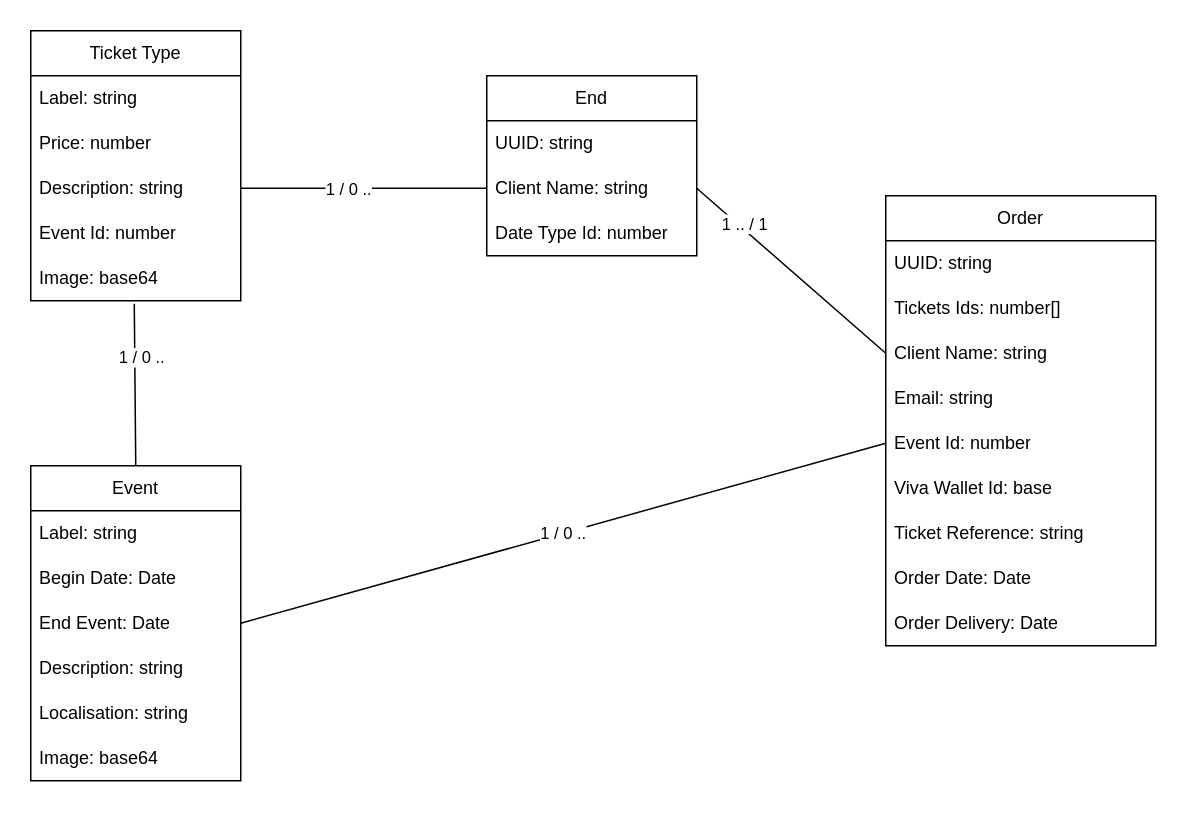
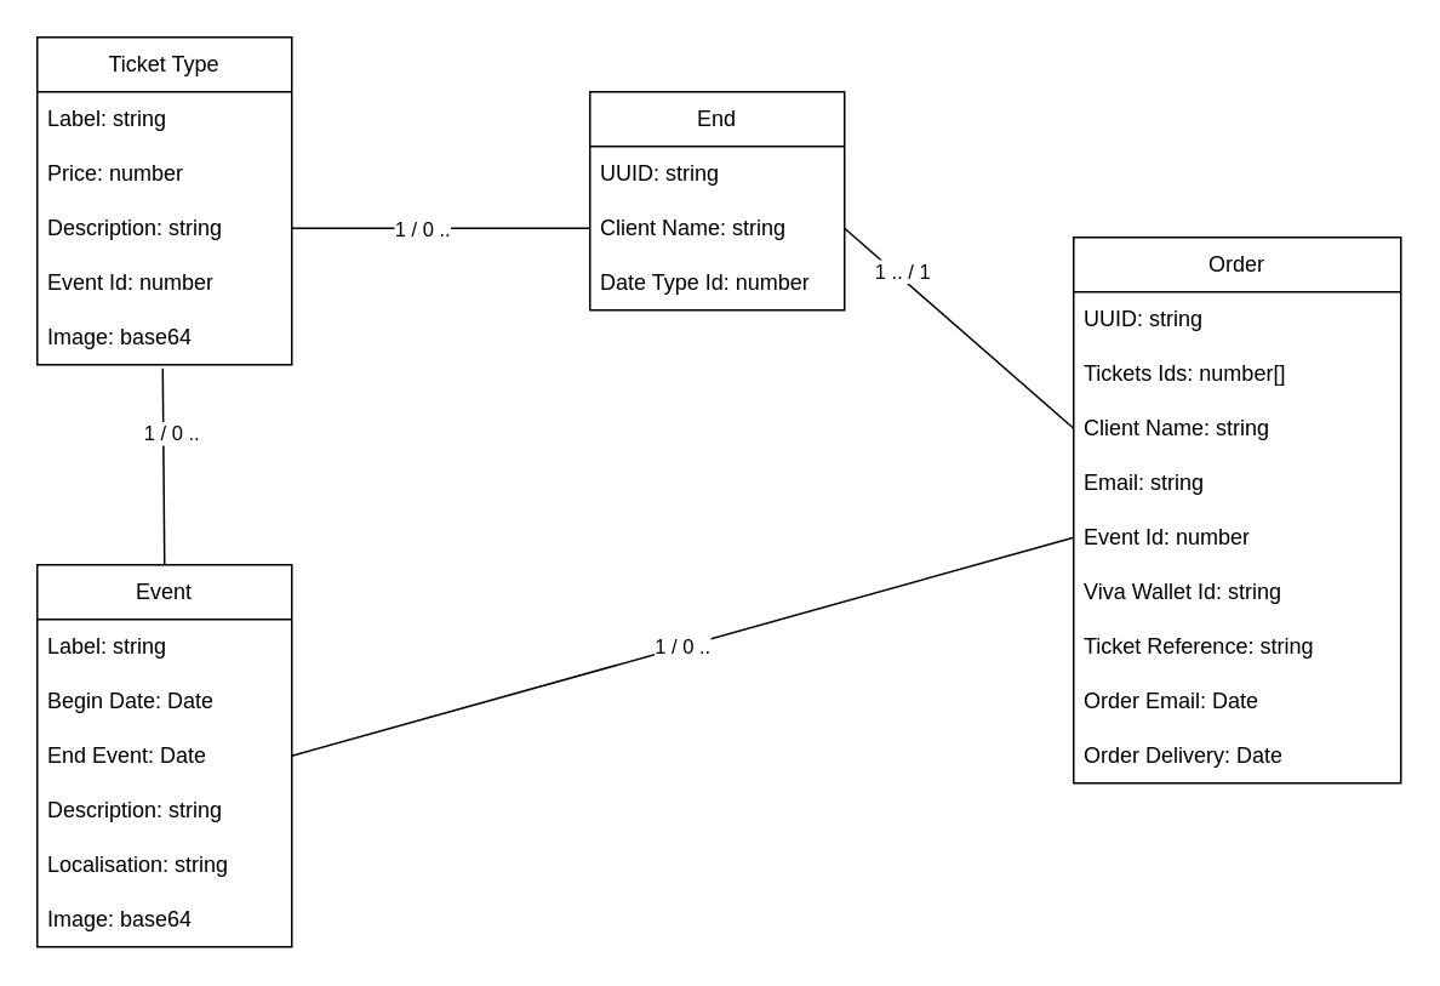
  <mxCell id="0" />
  <mxCell id="1" parent="0" />
  <mxCell id="2" value="End" style="swimlane;fontStyle=0;childLayout=stackLayout;horizontal=1;startSize=30;horizontalStack=0;resizeParent=1;resizeParentMax=0;resizeLast=0;collapsible=1;marginBottom=0;whiteSpace=wrap;html=1;" vertex="1" parent="1"><mxGeometry x="324" y="50" width="140" height="120" as="geometry" /></mxCell>
  <mxCell id="3" value="UUID: string" style="text;strokeColor=none;fillColor=none;align=left;verticalAlign=middle;spacingLeft=4;spacingRight=4;overflow=hidden;points=[[0,0.5],[1,0.5]];portConstraint=eastwest;rotatable=0;whiteSpace=wrap;html=1;" vertex="1" parent="2"><mxGeometry y="30" width="140" height="30" as="geometry" /></mxCell>
  <mxCell id="4" value="Client Name: string" style="text;strokeColor=none;fillColor=none;align=left;verticalAlign=middle;spacingLeft=4;spacingRight=4;overflow=hidden;points=[[0,0.5],[1,0.5]];portConstraint=eastwest;rotatable=0;whiteSpace=wrap;html=1;" vertex="1" parent="2"><mxGeometry y="60" width="140" height="30" as="geometry" /></mxCell>
  <mxCell id="5" value="Date Type Id: number" style="text;strokeColor=none;fillColor=none;align=left;verticalAlign=middle;spacingLeft=4;spacingRight=4;overflow=hidden;points=[[0,0.5],[1,0.5]];portConstraint=eastwest;rotatable=0;whiteSpace=wrap;html=1;" vertex="1" parent="2"><mxGeometry y="90" width="140" height="30" as="geometry" /></mxCell>
  <mxCell id="6" value="Ticket Type" style="swimlane;fontStyle=0;childLayout=stackLayout;horizontal=1;startSize=30;horizontalStack=0;resizeParent=1;resizeParentMax=0;resizeLast=0;collapsible=1;marginBottom=0;whiteSpace=wrap;html=1;" vertex="1" parent="1"><mxGeometry x="20" y="20" width="140" height="180" as="geometry" /></mxCell>
  <mxCell id="7" value="Label: string" style="text;strokeColor=none;fillColor=none;align=left;verticalAlign=middle;spacingLeft=4;spacingRight=4;overflow=hidden;points=[[0,0.5],[1,0.5]];portConstraint=eastwest;rotatable=0;whiteSpace=wrap;html=1;" vertex="1" parent="6"><mxGeometry y="30" width="140" height="30" as="geometry" /></mxCell>
  <mxCell id="8" value="Price: number" style="text;strokeColor=none;fillColor=none;align=left;verticalAlign=middle;spacingLeft=4;spacingRight=4;overflow=hidden;points=[[0,0.5],[1,0.5]];portConstraint=eastwest;rotatable=0;whiteSpace=wrap;html=1;" vertex="1" parent="6"><mxGeometry y="60" width="140" height="30" as="geometry" /></mxCell>
  <mxCell id="9" value="Description: string" style="text;strokeColor=none;fillColor=none;align=left;verticalAlign=middle;spacingLeft=4;spacingRight=4;overflow=hidden;points=[[0,0.5],[1,0.5]];portConstraint=eastwest;rotatable=0;whiteSpace=wrap;html=1;" vertex="1" parent="6"><mxGeometry y="90" width="140" height="30" as="geometry" /></mxCell>
  <mxCell id="10" value="&lt;div&gt;Event Id: number&lt;/div&gt;" style="text;strokeColor=none;fillColor=none;align=left;verticalAlign=middle;spacingLeft=4;spacingRight=4;overflow=hidden;points=[[0,0.5],[1,0.5]];portConstraint=eastwest;rotatable=0;whiteSpace=wrap;html=1;" vertex="1" parent="6"><mxGeometry y="120" width="140" height="30" as="geometry" /></mxCell>
  <mxCell id="11" value="Image: base64" style="text;strokeColor=none;fillColor=none;align=left;verticalAlign=middle;spacingLeft=4;spacingRight=4;overflow=hidden;points=[[0,0.5],[1,0.5]];portConstraint=eastwest;rotatable=0;whiteSpace=wrap;html=1;" vertex="1" parent="6"><mxGeometry y="150" width="140" height="30" as="geometry" /></mxCell>
  <mxCell id="12" value="Event" style="swimlane;fontStyle=0;childLayout=stackLayout;horizontal=1;startSize=30;horizontalStack=0;resizeParent=1;resizeParentMax=0;resizeLast=0;collapsible=1;marginBottom=0;whiteSpace=wrap;html=1;" vertex="1" parent="1"><mxGeometry x="20" y="310" width="140" height="210" as="geometry" /></mxCell>
  <mxCell id="13" value="Label: string" style="text;strokeColor=none;fillColor=none;align=left;verticalAlign=middle;spacingLeft=4;spacingRight=4;overflow=hidden;points=[[0,0.5],[1,0.5]];portConstraint=eastwest;rotatable=0;whiteSpace=wrap;html=1;" vertex="1" parent="12"><mxGeometry y="30" width="140" height="30" as="geometry" /></mxCell>
  <mxCell id="14" value="Begin Date: Date" style="text;strokeColor=none;fillColor=none;align=left;verticalAlign=middle;spacingLeft=4;spacingRight=4;overflow=hidden;points=[[0,0.5],[1,0.5]];portConstraint=eastwest;rotatable=0;whiteSpace=wrap;html=1;" vertex="1" parent="12"><mxGeometry y="60" width="140" height="30" as="geometry" /></mxCell>
  <mxCell id="15" value="End Event: Date" style="text;strokeColor=none;fillColor=none;align=left;verticalAlign=middle;spacingLeft=4;spacingRight=4;overflow=hidden;points=[[0,0.5],[1,0.5]];portConstraint=eastwest;rotatable=0;whiteSpace=wrap;html=1;" vertex="1" parent="12"><mxGeometry y="90" width="140" height="30" as="geometry" /></mxCell>
  <mxCell id="16" value="Description: string" style="text;strokeColor=none;fillColor=none;align=left;verticalAlign=middle;spacingLeft=4;spacingRight=4;overflow=hidden;points=[[0,0.5],[1,0.5]];portConstraint=eastwest;rotatable=0;whiteSpace=wrap;html=1;" vertex="1" parent="12"><mxGeometry y="120" width="140" height="30" as="geometry" /></mxCell>
  <mxCell id="17" value="Localisation: string" style="text;strokeColor=none;fillColor=none;align=left;verticalAlign=middle;spacingLeft=4;spacingRight=4;overflow=hidden;points=[[0,0.5],[1,0.5]];portConstraint=eastwest;rotatable=0;whiteSpace=wrap;html=1;" vertex="1" parent="12"><mxGeometry y="150" width="140" height="30" as="geometry" /></mxCell>
  <mxCell id="18" value="Image: base64" style="text;strokeColor=none;fillColor=none;align=left;verticalAlign=middle;spacingLeft=4;spacingRight=4;overflow=hidden;points=[[0,0.5],[1,0.5]];portConstraint=eastwest;rotatable=0;whiteSpace=wrap;html=1;" vertex="1" parent="12"><mxGeometry y="180" width="140" height="30" as="geometry" /></mxCell>
  <mxCell id="19" value="Order" style="swimlane;fontStyle=0;childLayout=stackLayout;horizontal=1;startSize=30;horizontalStack=0;resizeParent=1;resizeParentMax=0;resizeLast=0;collapsible=1;marginBottom=0;whiteSpace=wrap;html=1;" vertex="1" parent="1"><mxGeometry x="590" y="130" width="180" height="300" as="geometry" /></mxCell>
  <mxCell id="20" value="UUID: string" style="text;strokeColor=none;fillColor=none;align=left;verticalAlign=middle;spacingLeft=4;spacingRight=4;overflow=hidden;points=[[0,0.5],[1,0.5]];portConstraint=eastwest;rotatable=0;whiteSpace=wrap;html=1;" vertex="1" parent="19"><mxGeometry y="30" width="180" height="30" as="geometry" /></mxCell>
  <mxCell id="21" value="Tickets Ids: number[]" style="text;strokeColor=none;fillColor=none;align=left;verticalAlign=middle;spacingLeft=4;spacingRight=4;overflow=hidden;points=[[0,0.5],[1,0.5]];portConstraint=eastwest;rotatable=0;whiteSpace=wrap;html=1;" vertex="1" parent="19"><mxGeometry y="60" width="180" height="30" as="geometry" /></mxCell>
  <mxCell id="22" value="Client Name: string" style="text;strokeColor=none;fillColor=none;align=left;verticalAlign=middle;spacingLeft=4;spacingRight=4;overflow=hidden;points=[[0,0.5],[1,0.5]];portConstraint=eastwest;rotatable=0;whiteSpace=wrap;html=1;" vertex="1" parent="19"><mxGeometry y="90" width="180" height="30" as="geometry" /></mxCell>
  <mxCell id="23" value="Email: string" style="text;strokeColor=none;fillColor=none;align=left;verticalAlign=middle;spacingLeft=4;spacingRight=4;overflow=hidden;points=[[0,0.5],[1,0.5]];portConstraint=eastwest;rotatable=0;whiteSpace=wrap;html=1;" vertex="1" parent="19"><mxGeometry y="120" width="180" height="30" as="geometry" /></mxCell>
  <mxCell id="24" value="Event Id: number" style="text;strokeColor=none;fillColor=none;align=left;verticalAlign=middle;spacingLeft=4;spacingRight=4;overflow=hidden;points=[[0,0.5],[1,0.5]];portConstraint=eastwest;rotatable=0;whiteSpace=wrap;html=1;" vertex="1" parent="19"><mxGeometry y="150" width="180" height="30" as="geometry" /></mxCell>
- <mxCell id="25" value="Viva Wallet Id: base" style="text;strokeColor=none;fillColor=none;align=left;verticalAlign=middle;spacingLeft=4;spacingRight=4;overflow=hidden;points=[[0,0.5],[1,0.5]];portConstraint=eastwest;rotatable=0;whiteSpace=wrap;html=1;" vertex="1" parent="19"><mxGeometry y="180" width="180" height="30" as="geometry" /></mxCell>
+ <mxCell id="25" value="Viva Wallet Id: string" style="text;strokeColor=none;fillColor=none;align=left;verticalAlign=middle;spacingLeft=4;spacingRight=4;overflow=hidden;points=[[0,0.5],[1,0.5]];portConstraint=eastwest;rotatable=0;whiteSpace=wrap;html=1;" vertex="1" parent="19"><mxGeometry y="180" width="180" height="30" as="geometry" /></mxCell>
  <mxCell id="26" value="&lt;div&gt;Ticket Reference: string&lt;/div&gt;" style="text;strokeColor=none;fillColor=none;align=left;verticalAlign=middle;spacingLeft=4;spacingRight=4;overflow=hidden;points=[[0,0.5],[1,0.5]];portConstraint=eastwest;rotatable=0;whiteSpace=wrap;html=1;" vertex="1" parent="19"><mxGeometry y="210" width="180" height="30" as="geometry" /></mxCell>
- <mxCell id="27" value="&lt;div&gt;Order Date: Date&lt;/div&gt;" style="text;strokeColor=none;fillColor=none;align=left;verticalAlign=middle;spacingLeft=4;spacingRight=4;overflow=hidden;points=[[0,0.5],[1,0.5]];portConstraint=eastwest;rotatable=0;whiteSpace=wrap;html=1;" vertex="1" parent="19"><mxGeometry y="240" width="180" height="30" as="geometry" /></mxCell>
+ <mxCell id="27" value="&lt;div&gt;Order Email: Date&lt;/div&gt;" style="text;strokeColor=none;fillColor=none;align=left;verticalAlign=middle;spacingLeft=4;spacingRight=4;overflow=hidden;points=[[0,0.5],[1,0.5]];portConstraint=eastwest;rotatable=0;whiteSpace=wrap;html=1;" vertex="1" parent="19"><mxGeometry y="240" width="180" height="30" as="geometry" /></mxCell>
  <mxCell id="28" value="Order Delivery: Date" style="text;strokeColor=none;fillColor=none;align=left;verticalAlign=middle;spacingLeft=4;spacingRight=4;overflow=hidden;points=[[0,0.5],[1,0.5]];portConstraint=eastwest;rotatable=0;whiteSpace=wrap;html=1;" vertex="1" parent="19"><mxGeometry y="270" width="180" height="30" as="geometry" /></mxCell>
  <mxCell id="29" value="" style="endArrow=none;html=1;rounded=0;exitX=0.5;exitY=0;exitDx=0;exitDy=0;entryX=0.493;entryY=1.067;entryDx=0;entryDy=0;entryPerimeter=0;" edge="1" parent="1" source="12" target="11"><mxGeometry width="50" height="50" relative="1" as="geometry"><mxPoint x="370" y="280" as="sourcePoint" /><mxPoint x="420" y="230" as="targetPoint" /></mxGeometry></mxCell>
  <mxCell id="30" value="1 / 0 .." style="edgeLabel;html=1;align=center;verticalAlign=middle;resizable=0;points=[];" vertex="1" connectable="0" parent="29"><mxGeometry x="0.333" y="-4" relative="1" as="geometry"><mxPoint as="offset" /></mxGeometry></mxCell>
  <mxCell id="31" value="" style="endArrow=none;html=1;rounded=0;exitX=1;exitY=0.5;exitDx=0;exitDy=0;entryX=0;entryY=0.5;entryDx=0;entryDy=0;" edge="1" parent="1" source="9" target="4"><mxGeometry width="50" height="50" relative="1" as="geometry"><mxPoint x="370" y="280" as="sourcePoint" /><mxPoint x="420" y="230" as="targetPoint" /></mxGeometry></mxCell>
  <mxCell id="32" value="1 / 0 .." style="edgeLabel;html=1;align=center;verticalAlign=middle;resizable=0;points=[];" vertex="1" connectable="0" parent="31"><mxGeometry x="-0.135" relative="1" as="geometry"><mxPoint as="offset" /></mxGeometry></mxCell>
  <mxCell id="33" value="" style="endArrow=none;html=1;rounded=0;exitX=0;exitY=0.5;exitDx=0;exitDy=0;entryX=1;entryY=0.5;entryDx=0;entryDy=0;" edge="1" parent="1" source="22" target="4"><mxGeometry width="50" height="50" relative="1" as="geometry"><mxPoint x="370" y="280" as="sourcePoint" /><mxPoint x="470" y="160" as="targetPoint" /></mxGeometry></mxCell>
  <mxCell id="34" value="1 .. / 1" style="edgeLabel;html=1;align=center;verticalAlign=middle;resizable=0;points=[];" vertex="1" connectable="0" parent="33"><mxGeometry x="0.531" y="-3" relative="1" as="geometry"><mxPoint as="offset" /></mxGeometry></mxCell>
  <mxCell id="35" value="1 / 0 .." style="endArrow=none;html=1;rounded=0;exitX=1;exitY=0.5;exitDx=0;exitDy=0;entryX=0;entryY=0.5;entryDx=0;entryDy=0;" edge="1" parent="1" source="15" target="24"><mxGeometry width="50" height="50" relative="1" as="geometry"><mxPoint x="370" y="310" as="sourcePoint" /><mxPoint x="420" y="260" as="targetPoint" /></mxGeometry></mxCell>
